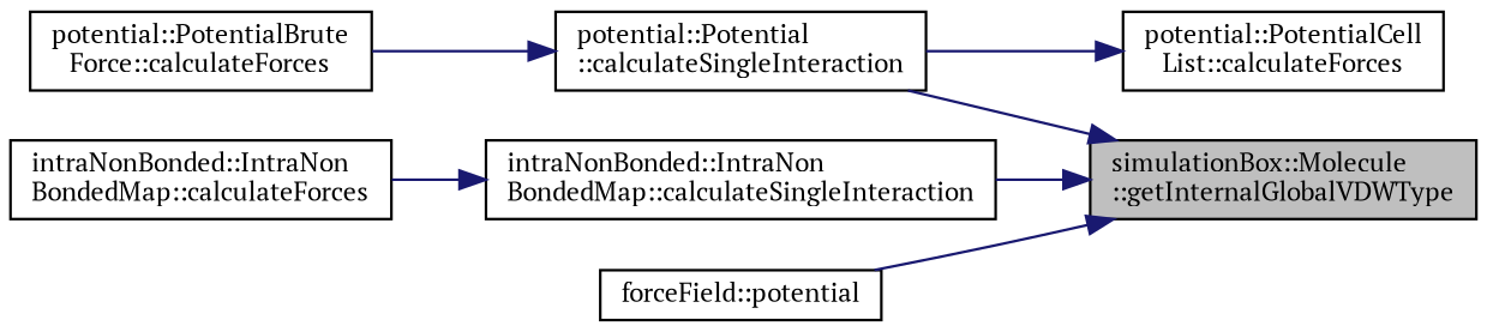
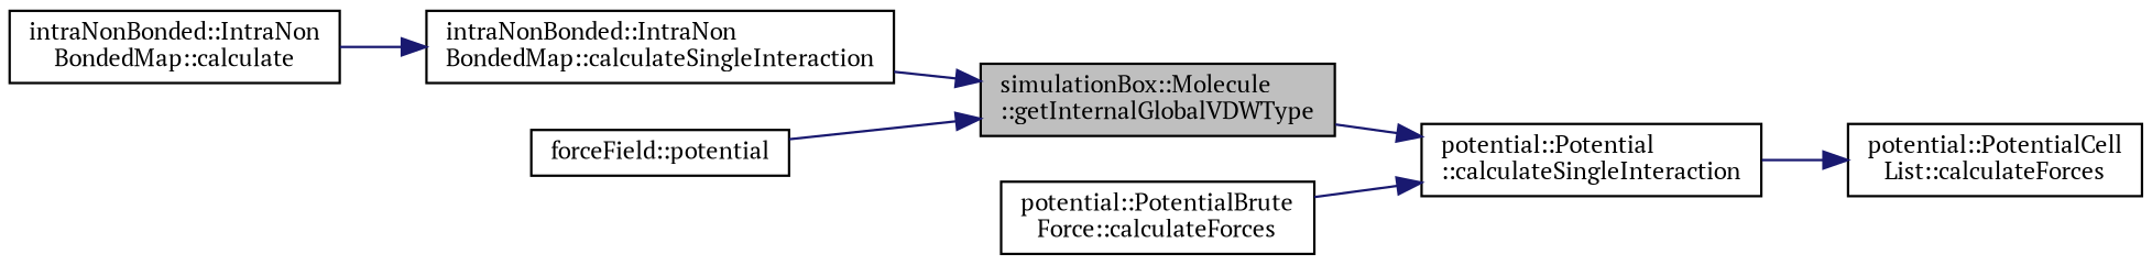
  digraph {
    fontname="PT Serif"
    rankdir=RL
    node [color=black fillcolor=white fontname="PT Serif" fontsize=10 shape=record style=filled]
    edge [color=midnightblue dir=back fontname="PT Serif" fontsize=10 labelfontname=Helvetica labelfontsize=10 style=solid]
    n1 [fillcolor=grey75 fontcolor=black height=0.2 label="simulationBox::Molecule\l::getInternalGlobalVDWType" width=0.4]
    n2 [height=0.2 label="potential::Potential\l::calculateSingleInteraction" width=0.4]
    n3 [height=0.2 label="intraNonBonded::IntraNon\lBondedMap::calculateSingleInteraction" width=0.4]
    n4 [height=0.2 label="forceField::potential" width=0.4]
    n5 [height=0.2 label="potential::PotentialBrute\lForce::calculateForces" width=0.4]
-   n6 [height=0.2 label="intraNonBonded::IntraNon\lBondedMap::calculateForces" width=0.4]
+   n6 [height=0.2 label="intraNonBonded::IntraNon\lBondedMap::calculate" width=0.4]
    n7 [height=0.2 label="potential::PotentialCell\lList::calculateForces" width=0.4]
-   n1 -> n2
+   n2 -> n1
    n1 -> n3
    n1 -> n4
    n2 -> n5
    n3 -> n6
    n7 -> n2
  }
